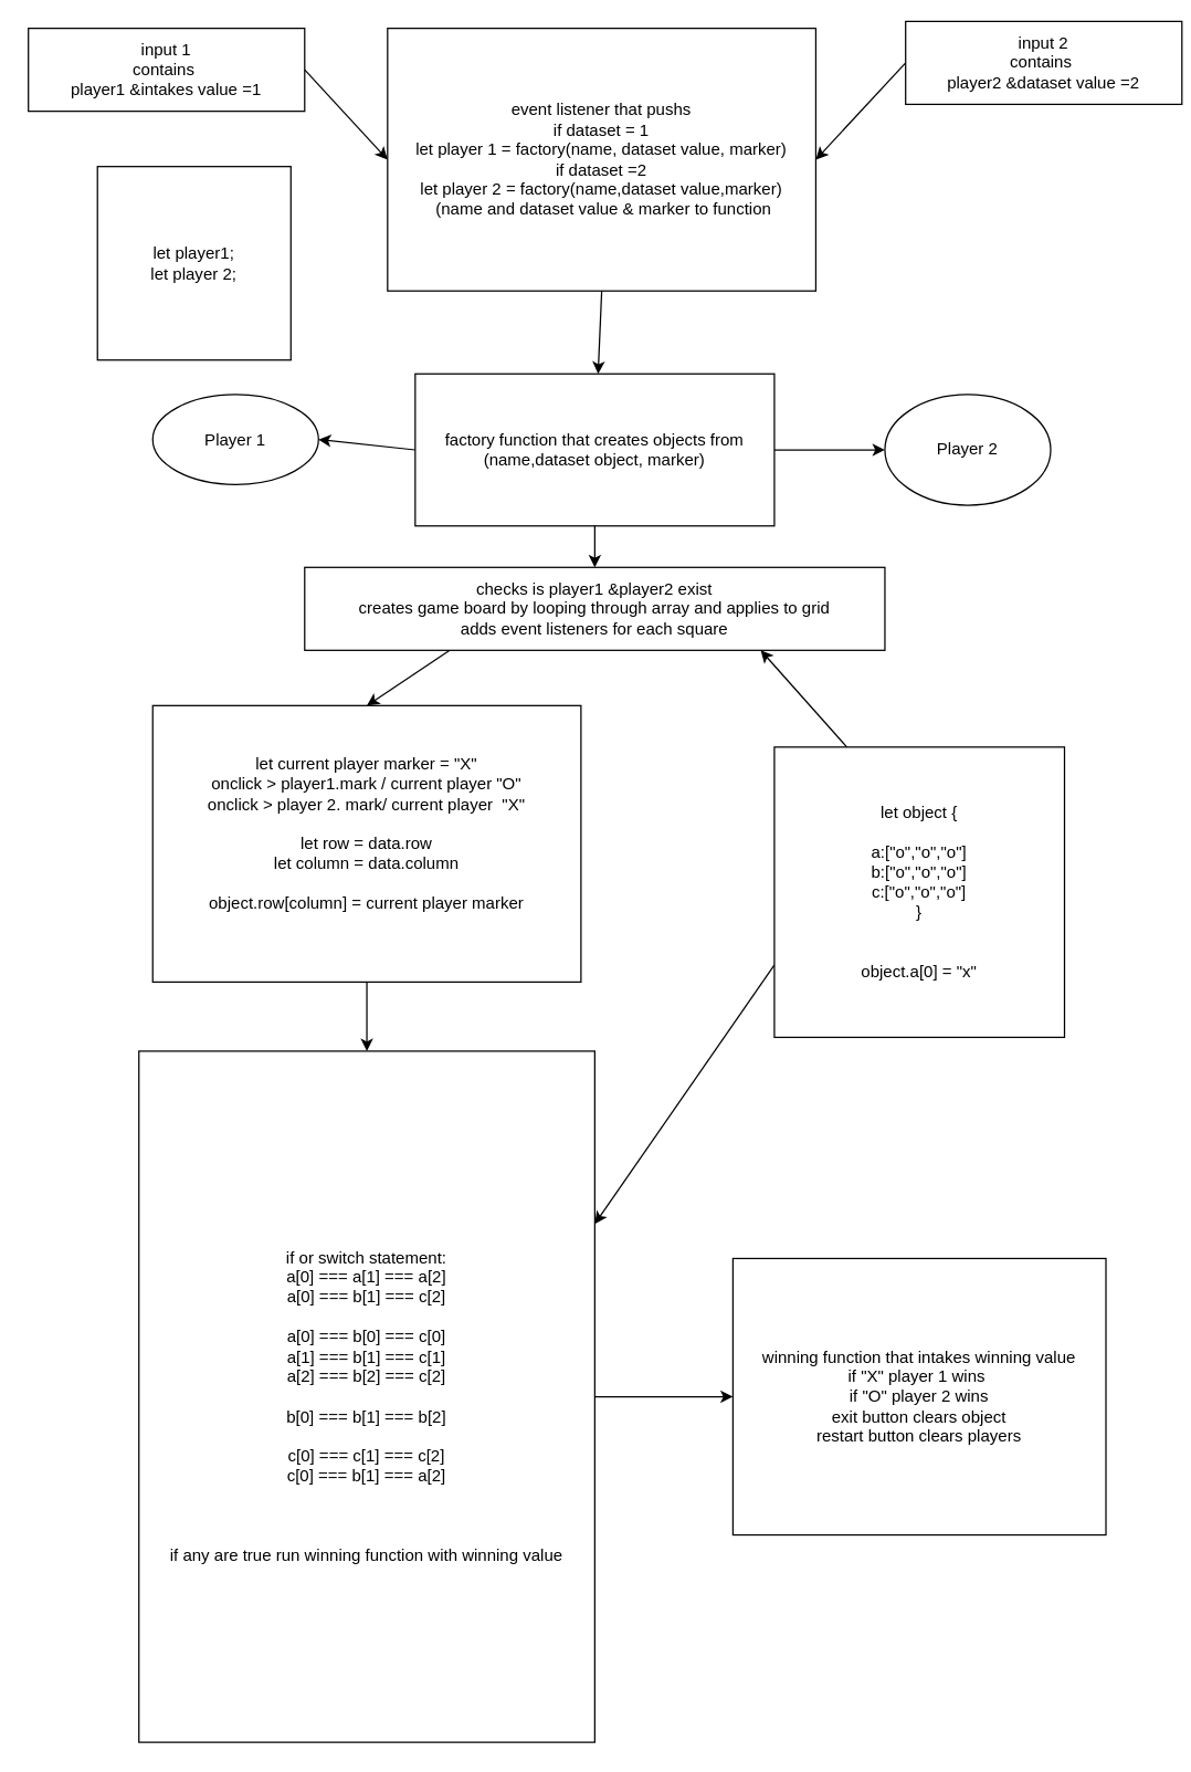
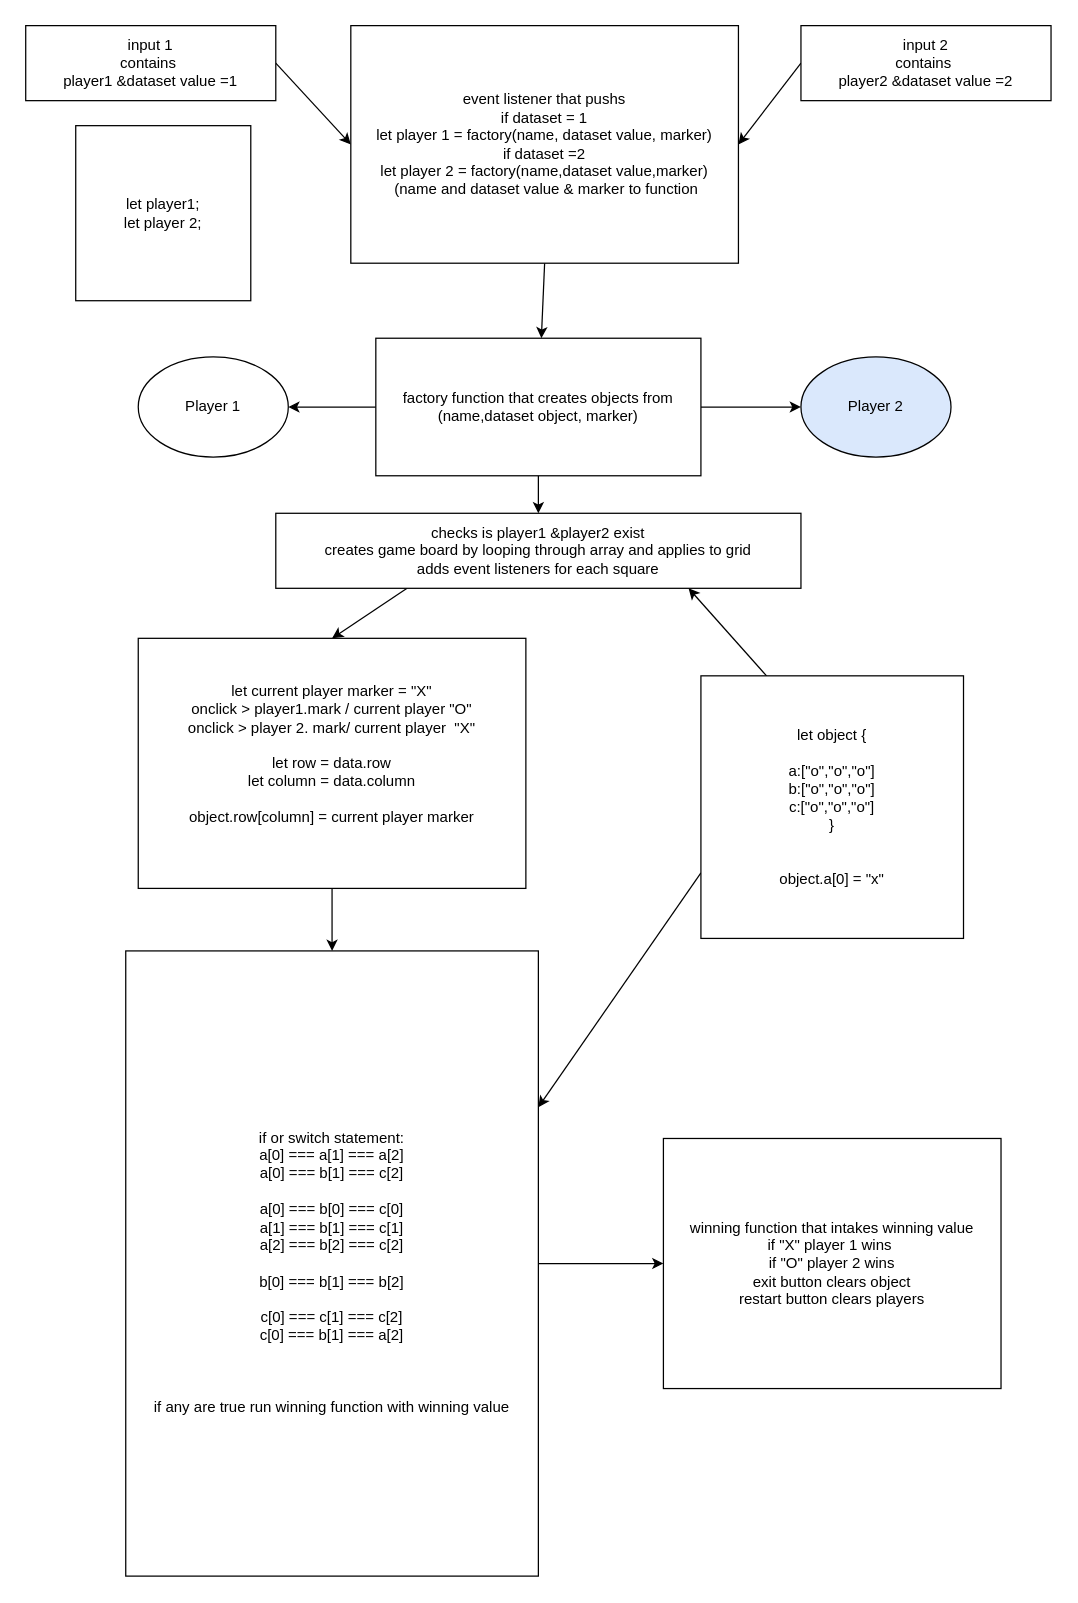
  <mxCell id="0" />
  <mxCell id="1" parent="0" />
  <mxCell id="2" value="" style="edgeStyle=none;html=1;" edge="1" parent="1" source="5" target="7"><mxGeometry relative="1" as="geometry" /></mxCell>
  <mxCell id="3" style="edgeStyle=none;html=1;exitX=0.5;exitY=1;exitDx=0;exitDy=0;" edge="1" parent="1" source="5" target="15"><mxGeometry relative="1" as="geometry" /></mxCell>
  <mxCell id="4" style="edgeStyle=none;html=1;exitX=0;exitY=0.5;exitDx=0;exitDy=0;entryX=1;entryY=0.5;entryDx=0;entryDy=0;" edge="1" parent="1" source="5" target="6"><mxGeometry relative="1" as="geometry" /></mxCell>
  <mxCell id="5" value="factory function that creates objects from&lt;br&gt;(name,dataset object, marker)" style="rounded=0;whiteSpace=wrap;html=1;" vertex="1" parent="1"><mxGeometry x="300" y="270" width="260" height="110" as="geometry" /></mxCell>
- <mxCell id="6" value="Player 1" style="ellipse;whiteSpace=wrap;html=1;" vertex="1" parent="1"><mxGeometry x="110" y="285" width="120" height="65" as="geometry" /></mxCell>
- <mxCell id="7" value="Player 2" style="ellipse;whiteSpace=wrap;html=1;" vertex="1" parent="1"><mxGeometry x="640" y="285" width="120" height="80" as="geometry" /></mxCell>
+ <mxCell id="6" value="Player 1" style="ellipse;whiteSpace=wrap;html=1;" vertex="1" parent="1"><mxGeometry x="110" y="285" width="120" height="80" as="geometry" /></mxCell>
+ <mxCell id="7" value="Player 2" style="ellipse;whiteSpace=wrap;html=1;fillColor=#dae8fc;" vertex="1" parent="1"><mxGeometry x="640" y="285" width="120" height="80" as="geometry" /></mxCell>
  <mxCell id="8" style="edgeStyle=none;html=1;exitX=1;exitY=0.5;exitDx=0;exitDy=0;entryX=0;entryY=0.5;entryDx=0;entryDy=0;" edge="1" parent="1" source="9" target="13"><mxGeometry relative="1" as="geometry" /></mxCell>
- <mxCell id="9" value="input 1&lt;br&gt;contains&amp;nbsp;&lt;br&gt;player1 &amp;amp;intakes value =1" style="rounded=0;whiteSpace=wrap;html=1;" vertex="1" parent="1"><mxGeometry x="20" y="20" width="200" height="60" as="geometry" /></mxCell>
+ <mxCell id="9" value="input 1&lt;br&gt;contains&amp;nbsp;&lt;br&gt;player1 &amp;amp;dataset value =1" style="rounded=0;whiteSpace=wrap;html=1;" vertex="1" parent="1"><mxGeometry x="20" y="20" width="200" height="60" as="geometry" /></mxCell>
  <mxCell id="10" style="edgeStyle=none;html=1;exitX=0;exitY=0.5;exitDx=0;exitDy=0;entryX=1;entryY=0.5;entryDx=0;entryDy=0;" edge="1" parent="1" source="11" target="13"><mxGeometry relative="1" as="geometry" /></mxCell>
- <mxCell id="11" value="input 2&lt;br&gt;contains&amp;nbsp;&lt;br&gt;player2 &amp;amp;dataset value =2" style="rounded=0;whiteSpace=wrap;html=1;" vertex="1" parent="1"><mxGeometry x="655" y="15" width="200" height="60" as="geometry" /></mxCell>
+ <mxCell id="11" value="input 2&lt;br&gt;contains&amp;nbsp;&lt;br&gt;player2 &amp;amp;dataset value =2" style="rounded=0;whiteSpace=wrap;html=1;" vertex="1" parent="1"><mxGeometry x="640" y="20" width="200" height="60" as="geometry" /></mxCell>
  <mxCell id="12" style="edgeStyle=none;html=1;exitX=0.5;exitY=1;exitDx=0;exitDy=0;" edge="1" parent="1" source="13" target="5"><mxGeometry relative="1" as="geometry" /></mxCell>
  <mxCell id="13" value="event listener that pushs&lt;br&gt;if dataset = 1&lt;br&gt;let player 1 = factory(name, dataset value, marker)&lt;br&gt;if dataset =2&lt;br&gt;let player 2 = factory(name,dataset value,marker)&lt;br&gt;&amp;nbsp;(name and dataset value &amp;amp; marker to function" style="rounded=0;whiteSpace=wrap;html=1;" vertex="1" parent="1"><mxGeometry x="280" y="20" width="310" height="190" as="geometry" /></mxCell>
  <mxCell id="14" style="edgeStyle=none;html=1;exitX=0.25;exitY=1;exitDx=0;exitDy=0;entryX=0.5;entryY=0;entryDx=0;entryDy=0;" edge="1" parent="1" source="15" target="20"><mxGeometry relative="1" as="geometry" /></mxCell>
  <mxCell id="15" value="checks is player1 &amp;amp;player2 exist&lt;br&gt;creates game board by looping through array and applies to grid&lt;br&gt;adds event listeners for each square" style="rounded=0;whiteSpace=wrap;html=1;" vertex="1" parent="1"><mxGeometry x="220" y="410" width="420" height="60" as="geometry" /></mxCell>
  <mxCell id="16" style="edgeStyle=none;html=1;exitX=0.25;exitY=0;exitDx=0;exitDy=0;entryX=0.786;entryY=1;entryDx=0;entryDy=0;entryPerimeter=0;" edge="1" parent="1" source="18" target="15"><mxGeometry relative="1" as="geometry" /></mxCell>
  <mxCell id="17" style="edgeStyle=none;html=1;exitX=0;exitY=0.75;exitDx=0;exitDy=0;entryX=1;entryY=0.25;entryDx=0;entryDy=0;" edge="1" parent="1" source="18" target="22"><mxGeometry relative="1" as="geometry" /></mxCell>
  <mxCell id="18" value="&lt;div&gt;let object {&lt;/div&gt;&lt;div&gt;&lt;br&gt;&lt;/div&gt;&lt;div&gt;a:[&quot;o&quot;,&quot;o&quot;,&quot;o&quot;]&lt;/div&gt;&lt;div&gt;b:[&quot;o&quot;,&quot;o&quot;,&quot;o&quot;]&lt;/div&gt;&lt;div&gt;c:[&quot;o&quot;,&quot;o&quot;,&quot;o&quot;]&lt;/div&gt;&lt;div&gt;}&lt;/div&gt;&lt;div&gt;&lt;br&gt;&lt;/div&gt;&lt;div&gt;&lt;br&gt;&lt;/div&gt;&lt;div&gt;object.a[0] = &quot;x&quot;&lt;/div&gt;" style="whiteSpace=wrap;html=1;aspect=fixed;" vertex="1" parent="1"><mxGeometry x="560" y="540" width="210" height="210" as="geometry" /></mxCell>
  <mxCell id="19" style="edgeStyle=none;html=1;exitX=0.5;exitY=1;exitDx=0;exitDy=0;entryX=0.5;entryY=0;entryDx=0;entryDy=0;" edge="1" parent="1" source="20" target="22"><mxGeometry relative="1" as="geometry" /></mxCell>
  <mxCell id="20" value="let current player marker = &quot;X&quot;&lt;br&gt;onclick &amp;gt; player1.mark / current player &quot;O&quot;&lt;br&gt;onclick &amp;gt; player 2. mark/ current player&amp;nbsp; &quot;X&quot;&lt;br&gt;&lt;br&gt;let row = data.row&lt;br&gt;let column = data.column&lt;br&gt;&lt;br&gt;object.row[column] = current player marker&lt;br&gt;&amp;nbsp;" style="rounded=0;whiteSpace=wrap;html=1;" vertex="1" parent="1"><mxGeometry x="110" y="510" width="310" height="200" as="geometry" /></mxCell>
  <mxCell id="21" style="edgeStyle=none;html=1;exitX=1;exitY=0.5;exitDx=0;exitDy=0;" edge="1" parent="1" source="22" target="23"><mxGeometry relative="1" as="geometry" /></mxCell>
  <mxCell id="22" value="&lt;div&gt;&lt;br&gt;&lt;/div&gt;&lt;div&gt;if or switch statement:&lt;/div&gt;&lt;div&gt;a[0] === a[1] === a[2]&lt;/div&gt;&lt;div&gt;a[0] === b[1] === c[2]&lt;/div&gt;&lt;div&gt;&lt;br&gt;&lt;/div&gt;&lt;div&gt;a[0] === b[0] === c[0]&lt;/div&gt;&lt;div&gt;a[1] === b[1] === c[1]&lt;/div&gt;&lt;div&gt;a[2] === b[2] === c[2]&lt;/div&gt;&lt;div&gt;&lt;br&gt;&lt;/div&gt;&lt;div&gt;b[0] === b[1] === b[2]&lt;/div&gt;&lt;div&gt;&lt;br&gt;&lt;/div&gt;&lt;div&gt;c[0] === c[1] === c[2]&lt;/div&gt;&lt;div&gt;c[0] === b[1] === a[2]&lt;/div&gt;&lt;div&gt;&lt;br&gt;&lt;/div&gt;&lt;div&gt;&lt;br&gt;&lt;/div&gt;&lt;div&gt;&lt;br&gt;&lt;/div&gt;&lt;div&gt;if any are true run winning function with winning value&lt;/div&gt;" style="rounded=0;whiteSpace=wrap;html=1;" vertex="1" parent="1"><mxGeometry x="100" y="760" width="330" height="500" as="geometry" /></mxCell>
  <mxCell id="23" value="winning function that intakes winning value&lt;br&gt;if &quot;X&quot; player 1 wins&amp;nbsp;&lt;br&gt;if &quot;O&quot; player 2 wins&lt;br&gt;exit button clears object&lt;br&gt;restart button clears players" style="rounded=0;whiteSpace=wrap;html=1;" vertex="1" parent="1"><mxGeometry x="530" y="910" width="270" height="200" as="geometry" /></mxCell>
- <mxCell id="24" value="let player1;&lt;br&gt;let player 2;" style="whiteSpace=wrap;html=1;aspect=fixed;" vertex="1" parent="1"><mxGeometry x="70" y="120" width="140" height="140" as="geometry" /></mxCell>
+ <mxCell id="24" value="let player1;&lt;br&gt;let player 2;" style="whiteSpace=wrap;html=1;aspect=fixed;" vertex="1" parent="1"><mxGeometry x="60" y="100" width="140" height="140" as="geometry" /></mxCell>
